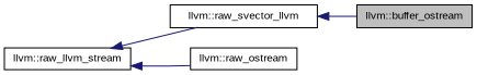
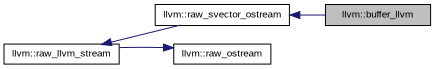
  digraph {
    fontname="Liberation Sans"
    rankdir=LR
    node [color=black fillcolor=white fontname="Liberation Sans" fontsize=10 shape=record style=filled]
    edge [color=midnightblue dir=back fontname="Liberation Sans" fontsize=10 labelfontname=Helvetica labelfontsize=10 style=solid]
-   n1 [fillcolor=grey75 fontcolor=black height=0.2 label="llvm::buffer_ostream" width=0.4]
-   n2 [height=0.2 label="llvm::raw_svector_llvm" width=0.4]
+   n1 [fillcolor=grey75 fontcolor=black height=0.2 label="llvm::buffer_llvm" width=0.4]
+   n2 [height=0.2 label="llvm::raw_svector_ostream" width=0.4]
    n3 [height=0.2 label="llvm::raw_llvm_stream" width=0.4]
    n4 [height=0.2 label="llvm::raw_ostream" width=0.4]
    n2 -> n1
    n3 -> n2
-   n3 -> n4
+   n4 -> n3
  }
